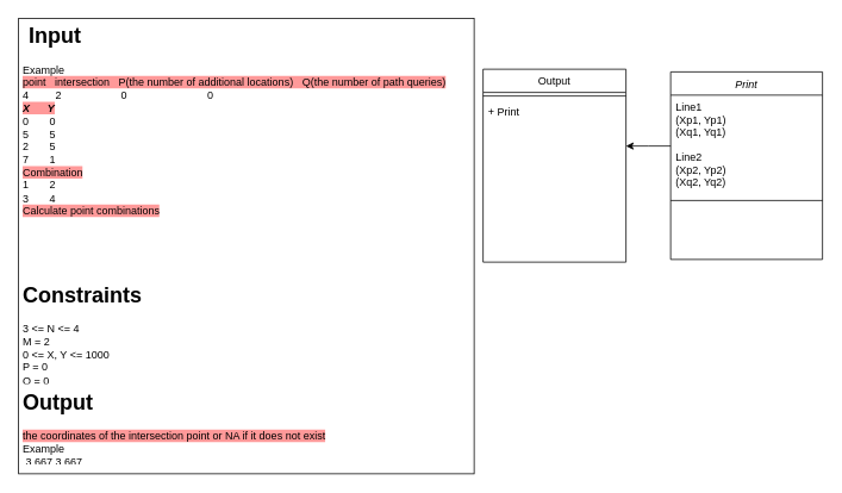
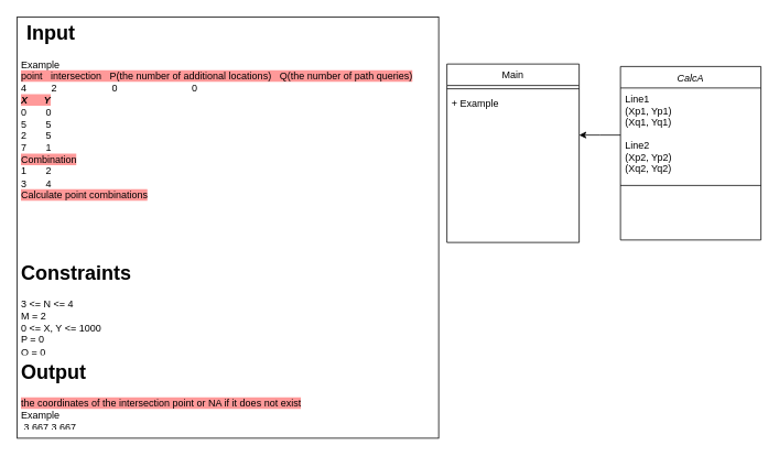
  <mxCell id="0" />
  <mxCell id="1" parent="0" />
  <mxCell id="2" value="" style="whiteSpace=wrap;html=1;aspect=fixed;" parent="1" vertex="1"><mxGeometry x="20" y="20" width="510" height="510" as="geometry" /></mxCell>
- <mxCell id="3" value="Print" style="swimlane;fontStyle=2;align=center;verticalAlign=top;childLayout=stackLayout;horizontal=1;startSize=26;horizontalStack=0;resizeParent=1;resizeLast=0;collapsible=1;marginBottom=0;rounded=0;shadow=0;strokeWidth=1;" parent="1" vertex="1"><mxGeometry x="750" y="80" width="170" height="210" as="geometry"><mxRectangle x="230" y="140" width="160" height="26" as="alternateBounds" /></mxGeometry></mxCell>
+ <mxCell id="3" value="CalcA" style="swimlane;fontStyle=2;align=center;verticalAlign=top;childLayout=stackLayout;horizontal=1;startSize=26;horizontalStack=0;resizeParent=1;resizeLast=0;collapsible=1;marginBottom=0;rounded=0;shadow=0;strokeWidth=1;" parent="1" vertex="1"><mxGeometry x="750" y="80" width="170" height="210" as="geometry"><mxRectangle x="230" y="140" width="160" height="26" as="alternateBounds" /></mxGeometry></mxCell>
  <mxCell id="4" value="Line1&#10;(Xp1, Yp1)&#10;(Xq1, Yq1)&#10;&#10;Line2&#10;(Xp2, Yp2)&#10;(Xq2, Yq2)" style="text;align=left;verticalAlign=top;spacingLeft=4;spacingRight=4;overflow=hidden;rotatable=0;points=[[0,0.5],[1,0.5]];portConstraint=eastwest;" parent="3" vertex="1"><mxGeometry y="26" width="170" height="114" as="geometry" /></mxCell>
  <mxCell id="5" value="" style="line;html=1;strokeWidth=1;align=left;verticalAlign=middle;spacingTop=-1;spacingLeft=3;spacingRight=3;rotatable=0;labelPosition=right;points=[];portConstraint=eastwest;" parent="3" vertex="1"><mxGeometry y="140" width="170" height="8" as="geometry" /></mxCell>
- <mxCell id="6" value="Output" style="swimlane;fontStyle=0;align=center;verticalAlign=top;childLayout=stackLayout;horizontal=1;startSize=26;horizontalStack=0;resizeParent=1;resizeLast=0;collapsible=1;marginBottom=0;rounded=0;shadow=0;strokeWidth=1;" parent="1" vertex="1"><mxGeometry x="540" y="77" width="160" height="216" as="geometry"><mxRectangle x="550" y="140" width="160" height="26" as="alternateBounds" /></mxGeometry></mxCell>
+ <mxCell id="6" value="Main" style="swimlane;fontStyle=0;align=center;verticalAlign=top;childLayout=stackLayout;horizontal=1;startSize=26;horizontalStack=0;resizeParent=1;resizeLast=0;collapsible=1;marginBottom=0;rounded=0;shadow=0;strokeWidth=1;" parent="1" vertex="1"><mxGeometry x="540" y="77" width="160" height="216" as="geometry"><mxRectangle x="550" y="140" width="160" height="26" as="alternateBounds" /></mxGeometry></mxCell>
  <mxCell id="7" value="" style="line;html=1;strokeWidth=1;align=left;verticalAlign=middle;spacingTop=-1;spacingLeft=3;spacingRight=3;rotatable=0;labelPosition=right;points=[];portConstraint=eastwest;" parent="6" vertex="1"><mxGeometry y="26" width="160" height="8" as="geometry" /></mxCell>
- <mxCell id="8" value="+ Print" style="text;align=left;verticalAlign=top;spacingLeft=4;spacingRight=4;overflow=hidden;rotatable=0;points=[[0,0.5],[1,0.5]];portConstraint=eastwest;" parent="6" vertex="1"><mxGeometry y="34" width="160" height="26" as="geometry" /></mxCell>
+ <mxCell id="8" value="+ Example" style="text;align=left;verticalAlign=top;spacingLeft=4;spacingRight=4;overflow=hidden;rotatable=0;points=[[0,0.5],[1,0.5]];portConstraint=eastwest;" parent="6" vertex="1"><mxGeometry y="34" width="160" height="26" as="geometry" /></mxCell>
  <mxCell id="9" value="&lt;h1&gt;&amp;nbsp;Input&lt;/h1&gt;&lt;div&gt;Example&lt;/div&gt;&lt;div&gt;&lt;span style=&quot;background-color: rgb(255 , 153 , 153)&quot;&gt;point&amp;nbsp; &amp;nbsp;intersection&amp;nbsp; &amp;nbsp;P(the number of additional locations)&amp;nbsp; &amp;nbsp;Q(the number of path queries)&lt;/span&gt;&lt;/div&gt;&lt;div&gt;4&amp;nbsp; &amp;nbsp; &amp;nbsp; &amp;nbsp; &amp;nbsp;2&amp;nbsp; &amp;nbsp; &amp;nbsp; &amp;nbsp; &amp;nbsp; &amp;nbsp; &amp;nbsp; &amp;nbsp; &amp;nbsp; &amp;nbsp; 0&amp;nbsp; &amp;nbsp; &amp;nbsp; &amp;nbsp; &amp;nbsp; &amp;nbsp; &amp;nbsp; &amp;nbsp; &amp;nbsp; &amp;nbsp; &amp;nbsp; &amp;nbsp; &amp;nbsp; &amp;nbsp;0&lt;br&gt;&lt;i&gt;&lt;b style=&quot;background-color: rgb(255 , 153 , 153)&quot;&gt;X&amp;nbsp; &amp;nbsp; &amp;nbsp; Y&lt;/b&gt;&lt;/i&gt;&lt;/div&gt;&lt;div&gt;0&amp;nbsp; &amp;nbsp; &amp;nbsp; &amp;nbsp;0&lt;br&gt;5&amp;nbsp; &amp;nbsp; &amp;nbsp; &amp;nbsp;5&lt;br&gt;2&amp;nbsp; &amp;nbsp; &amp;nbsp; &amp;nbsp;5&lt;br&gt;7&amp;nbsp; &amp;nbsp; &amp;nbsp; &amp;nbsp;1&lt;/div&gt;&lt;div&gt;&lt;span style=&quot;background-color: rgb(255 , 153 , 153)&quot;&gt;Combination&lt;/span&gt;&lt;/div&gt;&lt;div&gt;1&amp;nbsp; &amp;nbsp; &amp;nbsp; &amp;nbsp;2&lt;br&gt;3&amp;nbsp; &amp;nbsp; &amp;nbsp; &amp;nbsp;4&amp;nbsp;&lt;br&gt;&lt;/div&gt;&lt;div&gt;&lt;span style=&quot;background-color: rgb(255 , 153 , 153)&quot;&gt;Calculate point combinations&lt;/span&gt;&lt;br&gt;&lt;/div&gt;" style="text;html=1;strokeColor=none;fillColor=none;spacing=5;spacingTop=-20;whiteSpace=wrap;overflow=hidden;rounded=0;align=left;" parent="1" vertex="1"><mxGeometry x="20" y="20" width="510" height="260" as="geometry" /></mxCell>
  <mxCell id="10" value="&lt;h1&gt;Constraints&lt;/h1&gt;&lt;div&gt;3 &amp;lt;= N &amp;lt;= 4&lt;/div&gt;&lt;div&gt;M = 2&lt;/div&gt;&lt;div&gt;0 &amp;lt;= X, Y &amp;lt;= 1000&lt;/div&gt;&lt;div&gt;P = 0&lt;/div&gt;&lt;div&gt;Q = 0&lt;/div&gt;" style="text;html=1;strokeColor=none;fillColor=none;spacing=5;spacingTop=-20;whiteSpace=wrap;overflow=hidden;rounded=0;align=left;" parent="1" vertex="1"><mxGeometry x="20" y="310" width="260" height="120" as="geometry" /></mxCell>
  <mxCell id="11" value="&lt;h1&gt;Output&lt;/h1&gt;&lt;div&gt;&lt;span style=&quot;background-color: rgb(255 , 153 , 153)&quot;&gt;the coordinates of the intersection point or NA if it does not exist&lt;br&gt;&lt;/span&gt;&lt;/div&gt;&lt;div&gt;Example&amp;nbsp;&lt;/div&gt;&lt;div&gt;&amp;nbsp;3.667 3.667&lt;/div&gt;" style="text;html=1;strokeColor=none;fillColor=none;spacing=5;spacingTop=-20;whiteSpace=wrap;overflow=hidden;rounded=0;" parent="1" vertex="1"><mxGeometry x="20" y="430" width="350" height="90" as="geometry" /></mxCell>
  <mxCell id="12" style="edgeStyle=orthogonalEdgeStyle;rounded=0;orthogonalLoop=1;jettySize=auto;html=1;" edge="1" parent="1" source="4"><mxGeometry relative="1" as="geometry"><mxPoint x="700" y="163" as="targetPoint" /></mxGeometry></mxCell>
